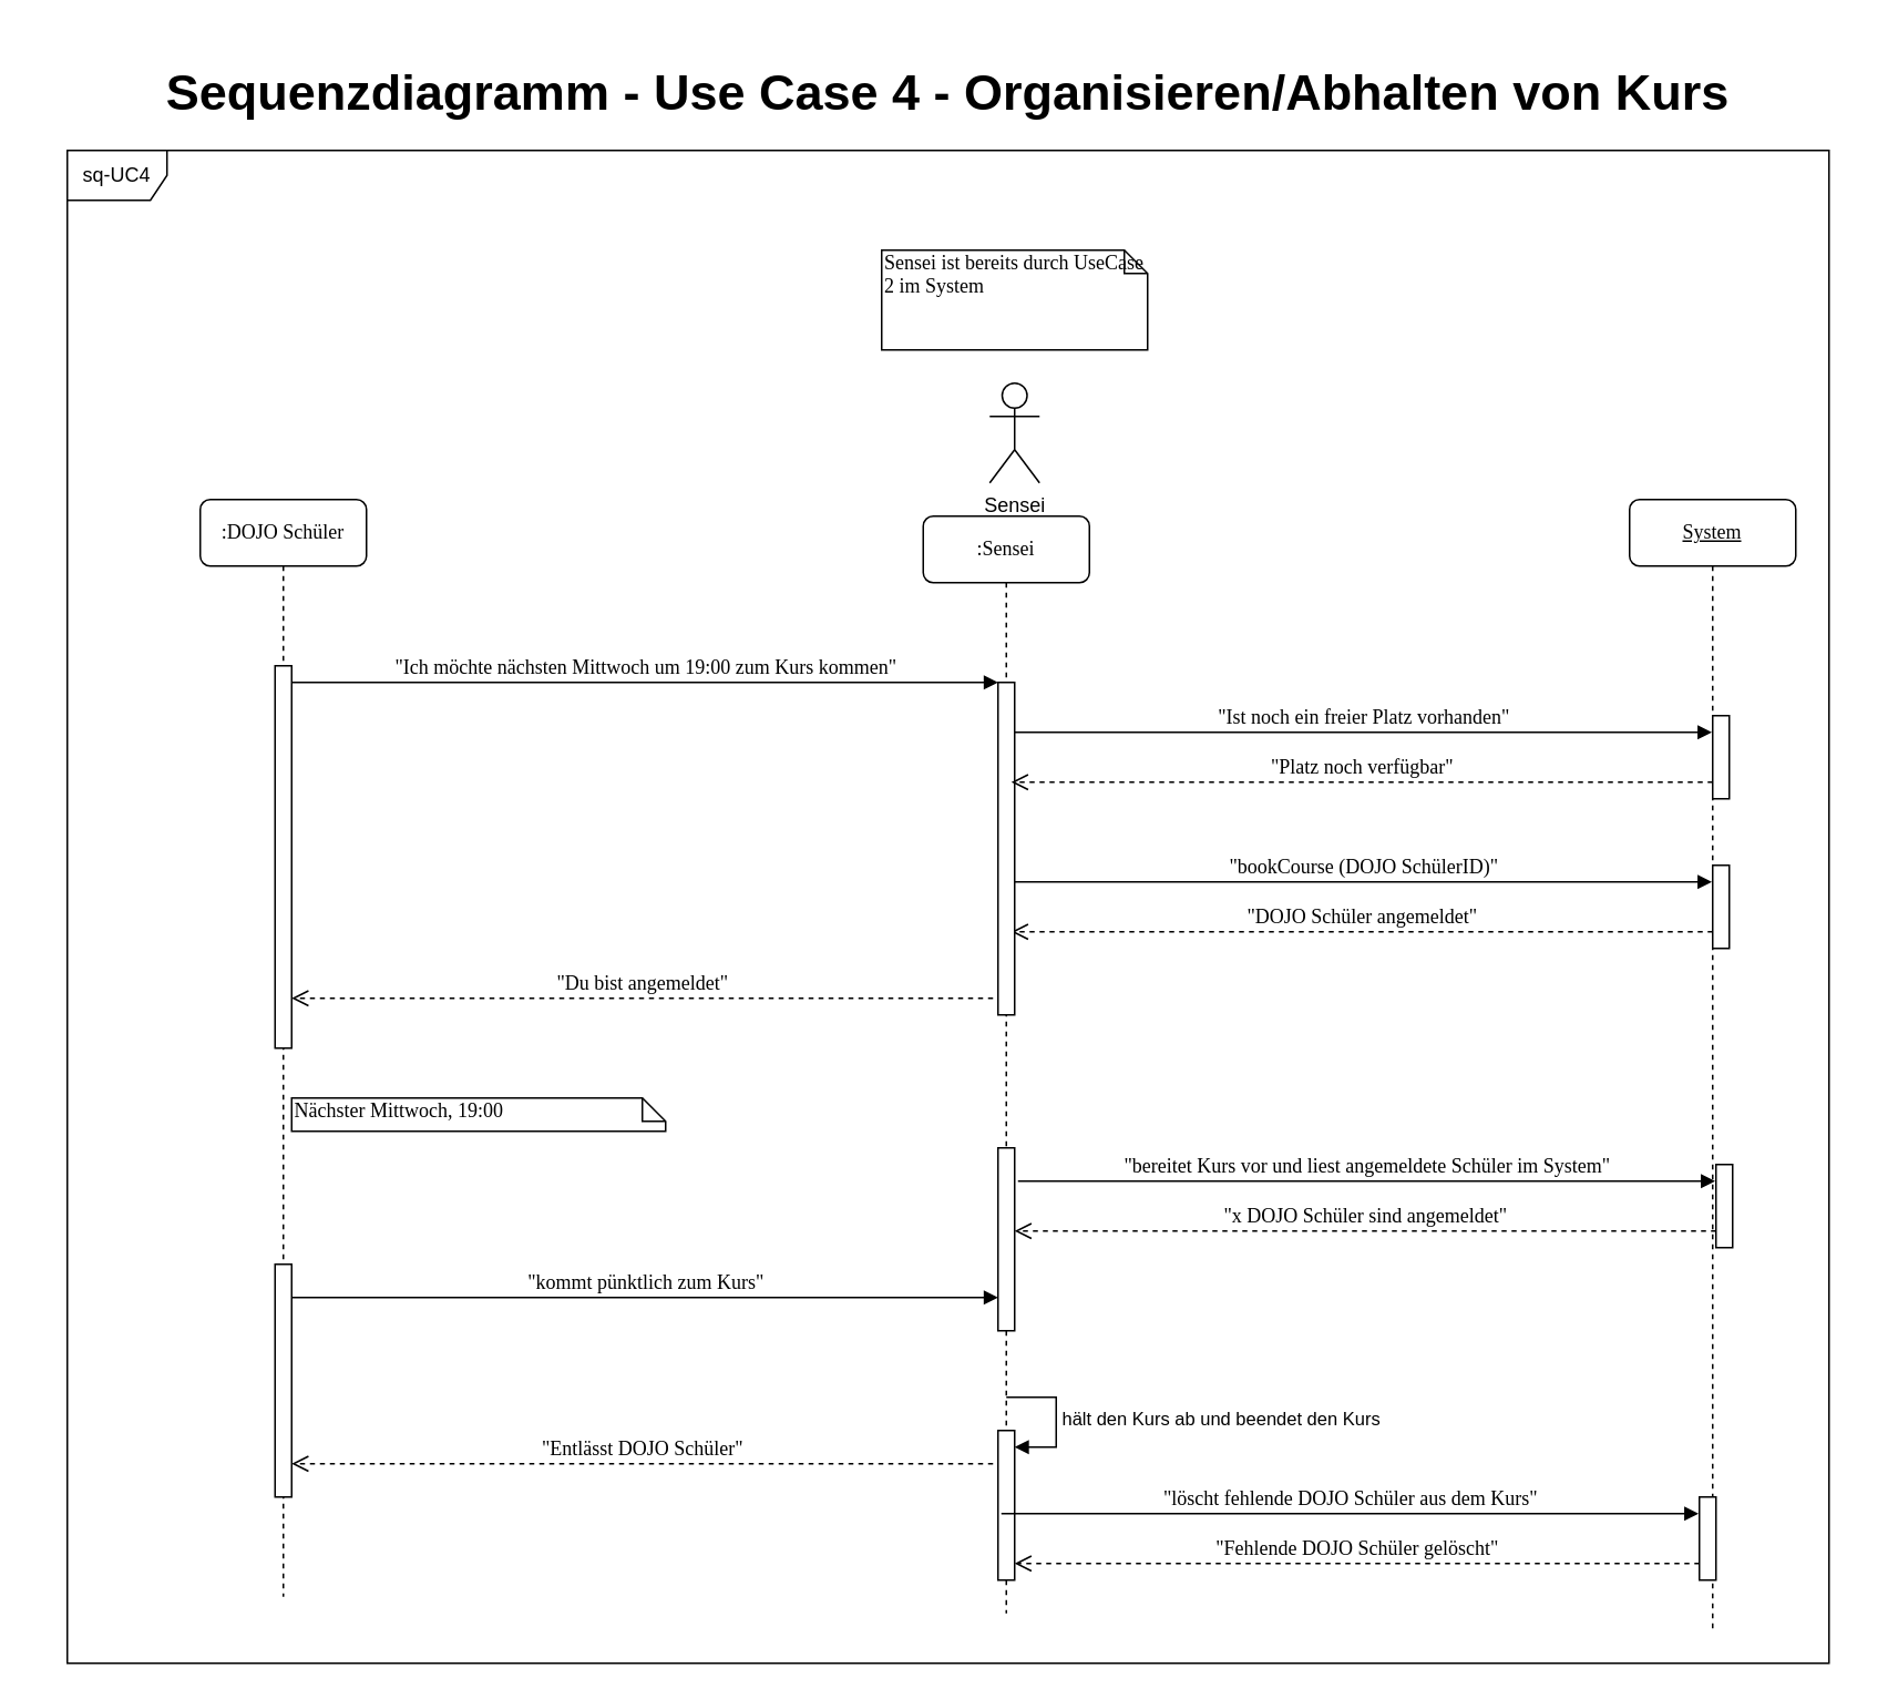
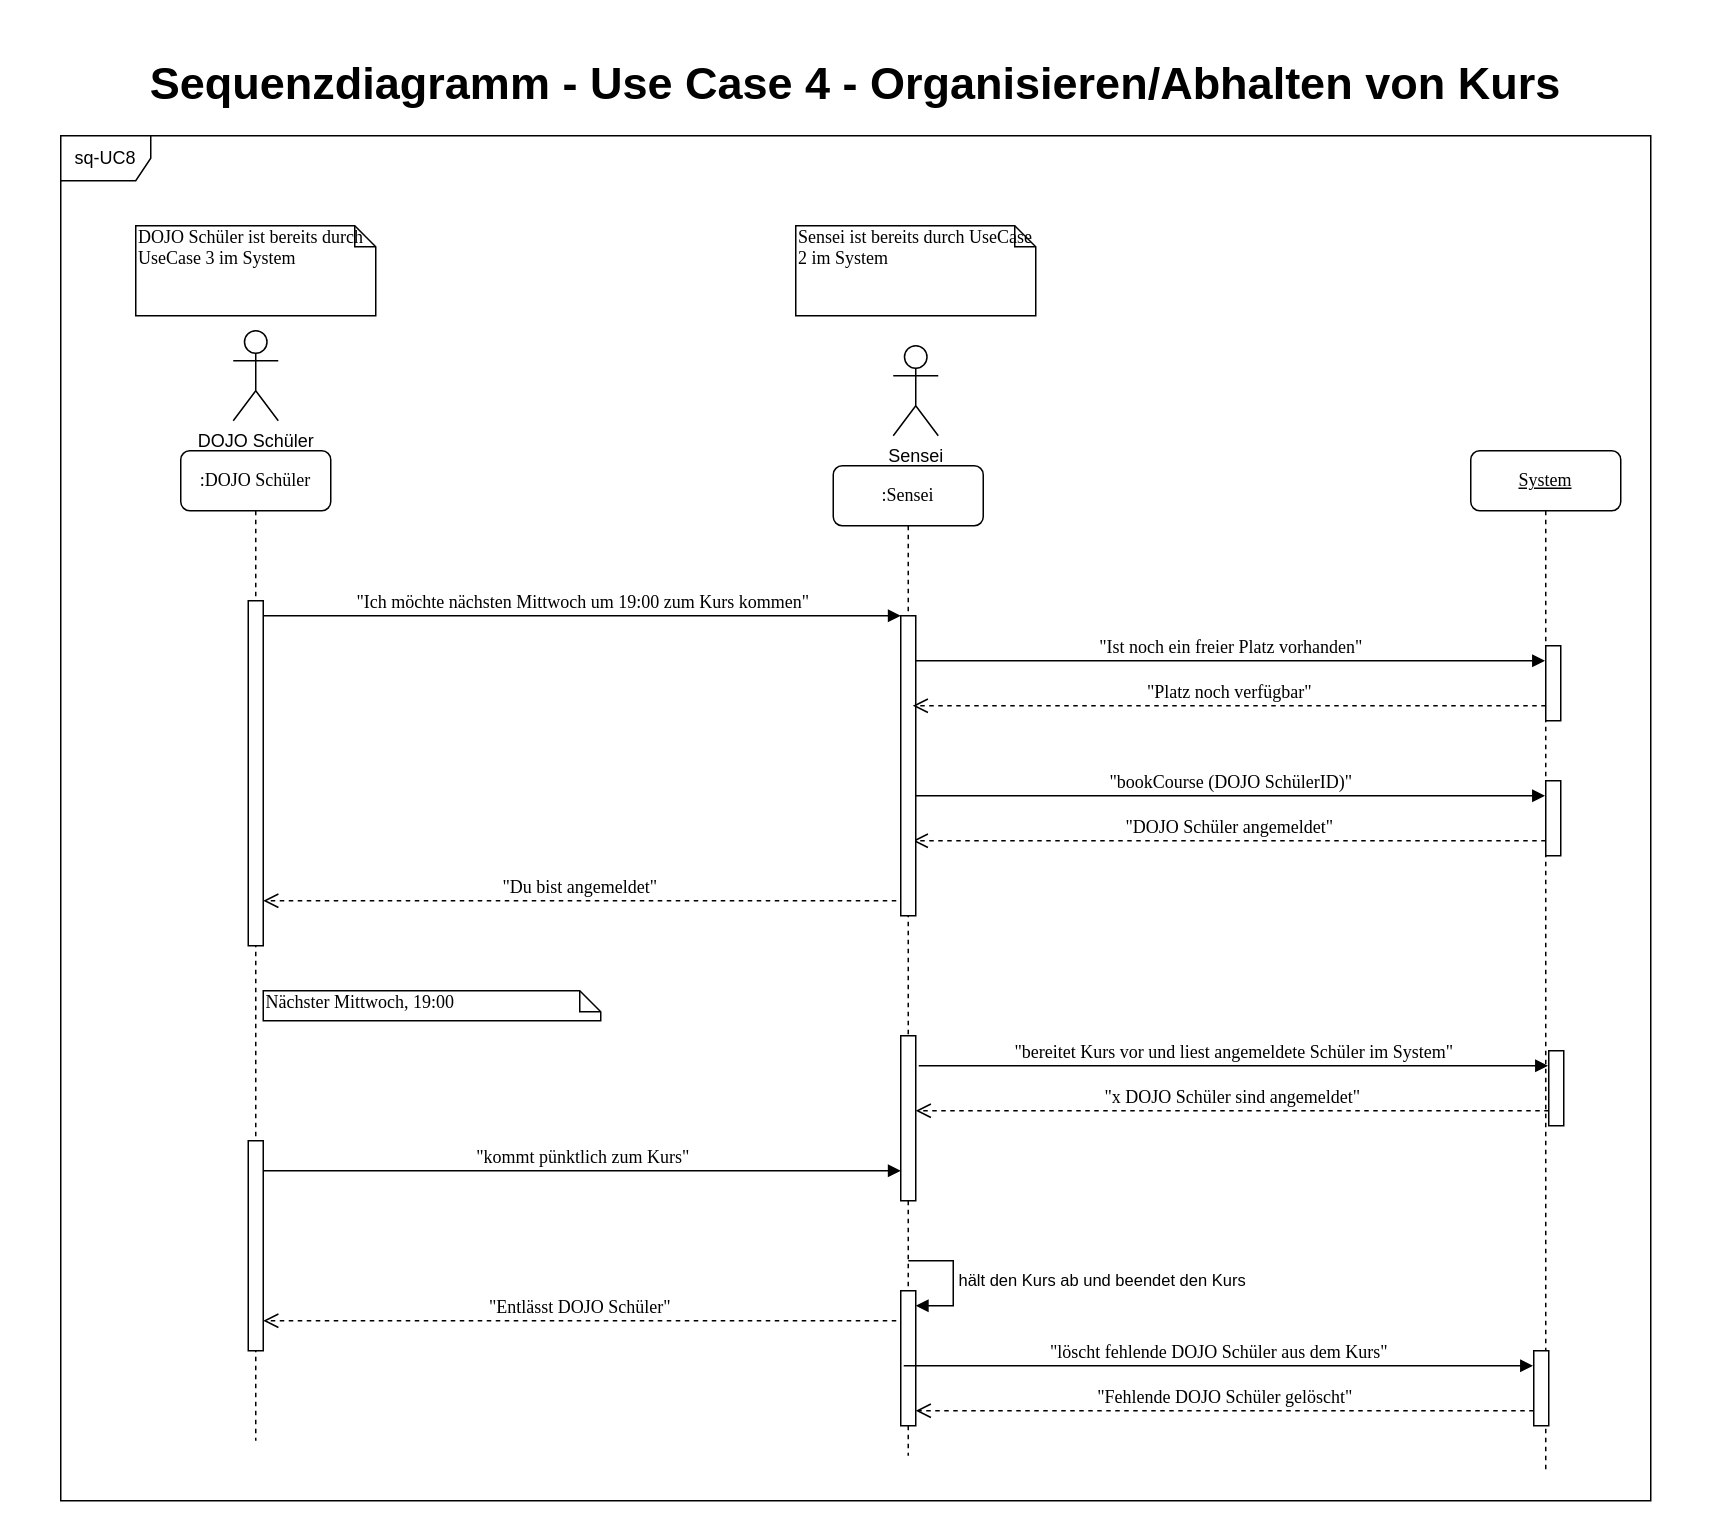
  <mxCell id="0" />
  <mxCell id="1" parent="0" />
  <mxCell id="2" value="&lt;u&gt;System&lt;/u&gt;" style="shape=umlLifeline;perimeter=lifelinePerimeter;whiteSpace=wrap;html=1;container=1;collapsible=0;recursiveResize=0;outlineConnect=0;rounded=1;shadow=0;comic=0;labelBackgroundColor=none;strokeWidth=1;fontFamily=Verdana;fontSize=12;align=center;" parent="1" vertex="1"><mxGeometry x="980" y="300" width="100" height="680" as="geometry" /></mxCell>
  <mxCell id="3" value="" style="html=1;points=[];perimeter=orthogonalPerimeter;rounded=0;shadow=0;comic=0;labelBackgroundColor=none;strokeWidth=1;fontFamily=Verdana;fontSize=12;align=center;" parent="2" vertex="1"><mxGeometry x="50" y="130" width="10" height="50" as="geometry" /></mxCell>
  <mxCell id="4" value="" style="group" parent="2" vertex="1" connectable="0"><mxGeometry x="-372" y="220" width="432" height="50" as="geometry" /></mxCell>
  <mxCell id="5" value="" style="html=1;points=[];perimeter=orthogonalPerimeter;rounded=0;shadow=0;comic=0;labelBackgroundColor=none;strokeWidth=1;fontFamily=Verdana;fontSize=12;align=center;" parent="4" vertex="1"><mxGeometry x="422" width="10" height="50" as="geometry" /></mxCell>
  <mxCell id="6" value="&quot;bookCourse (DOJO SchülerID)&quot;" style="html=1;verticalAlign=bottom;endArrow=block;labelBackgroundColor=none;fontFamily=Verdana;fontSize=12;edgeStyle=elbowEdgeStyle;elbow=vertical;" parent="4" edge="1"><mxGeometry relative="1" as="geometry"><mxPoint x="2" y="10" as="sourcePoint" /><mxPoint x="421.5" y="10" as="targetPoint" /></mxGeometry></mxCell>
  <mxCell id="7" value="&quot;DOJO Schüler angemeldet&quot;" style="html=1;verticalAlign=bottom;endArrow=open;dashed=1;endSize=8;labelBackgroundColor=none;fontFamily=Verdana;fontSize=12;edgeStyle=elbowEdgeStyle;elbow=vertical;entryX=0.8;entryY=0.352;entryDx=0;entryDy=0;entryPerimeter=0;" parent="4" edge="1"><mxGeometry relative="1" as="geometry"><mxPoint y="40.96" as="targetPoint" /><Array as="points"><mxPoint x="367" y="40" /><mxPoint x="397" y="40" /></Array><mxPoint x="422" y="40" as="sourcePoint" /></mxGeometry></mxCell>
  <mxCell id="8" value="&quot;Ich möchte nächsten Mittwoch um 19:00 zum Kurs kommen&quot;" style="html=1;verticalAlign=bottom;endArrow=block;entryX=0;entryY=0;labelBackgroundColor=none;fontFamily=Verdana;fontSize=12;edgeStyle=elbowEdgeStyle;elbow=vertical;" parent="1" target="13" edge="1"><mxGeometry x="0.003" relative="1" as="geometry"><mxPoint x="175" y="410" as="sourcePoint" /><mxPoint as="offset" /></mxGeometry></mxCell>
  <mxCell id="9" value="&quot;Ist noch ein freier Platz vorhanden&quot;" style="html=1;verticalAlign=bottom;endArrow=block;labelBackgroundColor=none;fontFamily=Verdana;fontSize=12;edgeStyle=elbowEdgeStyle;elbow=vertical;" parent="1" edge="1"><mxGeometry relative="1" as="geometry"><mxPoint x="610" y="440" as="sourcePoint" /><mxPoint x="1029.5" y="440" as="targetPoint" /></mxGeometry></mxCell>
  <mxCell id="10" value="Sequenzdiagramm - Use Case 4 - Organisieren/Abhalten von Kurs" style="text;html=1;align=center;verticalAlign=middle;whiteSpace=wrap;rounded=0;fontStyle=1;fontSize=30;" parent="1" vertex="1"><mxGeometry y="20" width="1100" height="70" as="geometry" x="20" /></mxCell>
  <mxCell id="11" value="" style="group" parent="1" vertex="1" connectable="0"><mxGeometry x="530" y="150" width="512" height="820" as="geometry" /></mxCell>
  <mxCell id="12" value=":Sensei" style="shape=umlLifeline;perimeter=lifelinePerimeter;whiteSpace=wrap;html=1;container=1;collapsible=0;recursiveResize=0;outlineConnect=0;rounded=1;shadow=0;comic=0;labelBackgroundColor=none;strokeWidth=1;fontFamily=Verdana;fontSize=12;align=center;" parent="11" vertex="1"><mxGeometry x="25" y="160" width="100" height="660" as="geometry" /></mxCell>
  <mxCell id="13" value="" style="html=1;points=[];perimeter=orthogonalPerimeter;rounded=0;shadow=0;comic=0;labelBackgroundColor=none;strokeWidth=1;fontFamily=Verdana;fontSize=12;align=center;" parent="12" vertex="1"><mxGeometry x="45" y="100" width="10" height="200" as="geometry" /></mxCell>
  <mxCell id="14" value="hält den Kurs ab und beendet den Kurs" style="html=1;align=left;spacingLeft=2;endArrow=block;rounded=0;edgeStyle=orthogonalEdgeStyle;curved=0;rounded=0;" parent="12" target="15" edge="1"><mxGeometry relative="1" as="geometry"><mxPoint x="50" y="530" as="sourcePoint" /><Array as="points"><mxPoint x="80" y="560" /></Array></mxGeometry></mxCell>
  <mxCell id="15" value="" style="html=1;points=[[0,0,0,0,5],[0,1,0,0,-5],[1,0,0,0,5],[1,1,0,0,-5]];perimeter=orthogonalPerimeter;outlineConnect=0;targetShapes=umlLifeline;portConstraint=eastwest;newEdgeStyle={&quot;curved&quot;:0,&quot;rounded&quot;:0};" parent="12" vertex="1"><mxGeometry x="45" y="550" width="10" height="90" as="geometry" /></mxCell>
  <mxCell id="16" value="" style="group" parent="11" vertex="1" connectable="0"><mxGeometry width="160" height="140" as="geometry" /></mxCell>
  <mxCell id="17" value="Sensei" style="shape=umlActor;verticalLabelPosition=bottom;verticalAlign=top;html=1;outlineConnect=0;" parent="16" vertex="1"><mxGeometry x="65" y="80" width="30" height="60" as="geometry" /></mxCell>
  <mxCell id="18" value="Sensei ist bereits durch UseCase 2 im System" style="shape=note;whiteSpace=wrap;html=1;size=14;verticalAlign=top;align=left;spacingTop=-6;rounded=0;shadow=0;comic=0;labelBackgroundColor=none;strokeWidth=1;fontFamily=Verdana;fontSize=12" parent="16" vertex="1"><mxGeometry width="160" height="60" as="geometry" /></mxCell>
  <mxCell id="19" value="" style="html=1;points=[];perimeter=orthogonalPerimeter;rounded=0;shadow=0;comic=0;labelBackgroundColor=none;strokeWidth=1;fontFamily=Verdana;fontSize=12;align=center;" parent="11" vertex="1"><mxGeometry x="70" y="540" width="10" height="110" as="geometry" /></mxCell>
  <mxCell id="20" value="" style="group" parent="11" vertex="1" connectable="0"><mxGeometry x="80" y="550" width="432" height="50" as="geometry" /></mxCell>
  <mxCell id="21" value="" style="html=1;points=[];perimeter=orthogonalPerimeter;rounded=0;shadow=0;comic=0;labelBackgroundColor=none;strokeWidth=1;fontFamily=Verdana;fontSize=12;align=center;" parent="20" vertex="1"><mxGeometry x="422" width="10" height="50" as="geometry" /></mxCell>
  <mxCell id="22" value="&quot;bereitet Kurs vor und liest angemeldete Schüler im System&quot;" style="html=1;verticalAlign=bottom;endArrow=block;labelBackgroundColor=none;fontFamily=Verdana;fontSize=12;edgeStyle=elbowEdgeStyle;elbow=vertical;" parent="20" edge="1"><mxGeometry relative="1" as="geometry"><mxPoint x="2" y="10" as="sourcePoint" /><mxPoint x="421.5" y="10" as="targetPoint" /></mxGeometry></mxCell>
  <mxCell id="23" value="&quot;x DOJO Schüler sind angemeldet&lt;span style=&quot;background-color: initial;&quot;&gt;&quot;&lt;/span&gt;" style="html=1;verticalAlign=bottom;endArrow=open;dashed=1;endSize=8;labelBackgroundColor=none;fontFamily=Verdana;fontSize=12;edgeStyle=elbowEdgeStyle;elbow=vertical;entryX=0.8;entryY=0.352;entryDx=0;entryDy=0;entryPerimeter=0;" parent="20" edge="1"><mxGeometry relative="1" as="geometry"><mxPoint y="40.96" as="targetPoint" /><Array as="points"><mxPoint x="367" y="40" /><mxPoint x="397" y="40" /></Array><mxPoint x="422" y="40" as="sourcePoint" /></mxGeometry></mxCell>
  <mxCell id="24" value="&quot;Platz noch verfügbar&quot;" style="html=1;verticalAlign=bottom;endArrow=open;dashed=1;endSize=8;labelBackgroundColor=none;fontFamily=Verdana;fontSize=12;edgeStyle=elbowEdgeStyle;elbow=vertical;entryX=0.8;entryY=0.352;entryDx=0;entryDy=0;entryPerimeter=0;" parent="1" edge="1"><mxGeometry relative="1" as="geometry"><mxPoint x="608" y="470.96" as="targetPoint" /><Array as="points"><mxPoint x="975" y="470" /><mxPoint x="1005" y="470" /></Array><mxPoint x="1030" y="470" as="sourcePoint" /></mxGeometry></mxCell>
  <mxCell id="25" value="&quot;Du bist angemeldet&quot;" style="html=1;verticalAlign=bottom;endArrow=open;dashed=1;endSize=8;labelBackgroundColor=none;fontFamily=Verdana;fontSize=12;edgeStyle=elbowEdgeStyle;elbow=vertical;entryX=0.8;entryY=0.352;entryDx=0;entryDy=0;entryPerimeter=0;" parent="1" edge="1"><mxGeometry relative="1" as="geometry"><mxPoint x="175" y="600.96" as="targetPoint" /><Array as="points"><mxPoint x="542" y="600" /><mxPoint x="572" y="600" /></Array><mxPoint x="597" y="600" as="sourcePoint" /></mxGeometry></mxCell>
  <mxCell id="26" value="Nächster Mittwoch, 19:00" style="shape=note;whiteSpace=wrap;html=1;size=14;verticalAlign=top;align=left;spacingTop=-6;rounded=0;shadow=0;comic=0;labelBackgroundColor=none;strokeWidth=1;fontFamily=Verdana;fontSize=12" parent="1" vertex="1"><mxGeometry x="175" y="660" width="225" height="20" as="geometry" /></mxCell>
  <mxCell id="27" value="&quot;kommt pünktlich zum Kurs&quot;" style="html=1;verticalAlign=bottom;endArrow=block;entryX=0;entryY=0;labelBackgroundColor=none;fontFamily=Verdana;fontSize=12;edgeStyle=elbowEdgeStyle;elbow=vertical;" parent="1" edge="1"><mxGeometry x="0.003" relative="1" as="geometry"><mxPoint x="175" y="780" as="sourcePoint" /><mxPoint x="600" y="780" as="targetPoint" /><mxPoint as="offset" /></mxGeometry></mxCell>
- <mxCell id="28" value="sq-UC4" style="shape=umlFrame;whiteSpace=wrap;html=1;pointerEvents=0;" parent="1" vertex="1"><mxGeometry x="40" y="90" width="1060" height="910" as="geometry" /></mxCell>
+ <mxCell id="28" value="sq-UC8" style="shape=umlFrame;whiteSpace=wrap;html=1;pointerEvents=0;" parent="1" vertex="1"><mxGeometry x="40" y="90" width="1060" height="910" as="geometry" /></mxCell>
  <mxCell id="29" value="" style="group" parent="1" vertex="1" connectable="0"><mxGeometry x="90" y="140" width="160" height="140" as="geometry" /></mxCell>
+ <mxCell id="30" value="DOJO Schüler" style="shape=umlActor;verticalLabelPosition=bottom;verticalAlign=top;html=1;outlineConnect=0;" parent="29" vertex="1"><mxGeometry x="65" y="80" width="30" height="60" as="geometry" /></mxCell>
+ <mxCell id="31" value="DOJO Schüler ist bereits durch UseCase 3 im System" style="shape=note;whiteSpace=wrap;html=1;size=14;verticalAlign=top;align=left;spacingTop=-6;rounded=0;shadow=0;comic=0;labelBackgroundColor=none;strokeWidth=1;fontFamily=Verdana;fontSize=12" parent="29" vertex="1"><mxGeometry y="10" width="160" height="60" as="geometry" /></mxCell>
  <mxCell id="32" value=":DOJO Schüler" style="shape=umlLifeline;perimeter=lifelinePerimeter;whiteSpace=wrap;html=1;container=0;collapsible=0;recursiveResize=0;outlineConnect=0;rounded=1;shadow=0;comic=0;labelBackgroundColor=none;strokeWidth=1;fontFamily=Verdana;fontSize=12;align=center;" parent="1" vertex="1"><mxGeometry x="120" y="300" width="100" height="660" as="geometry" /></mxCell>
  <mxCell id="33" value="&quot;Entlässt DOJO Schüler&lt;span style=&quot;background-color: initial;&quot;&gt;&quot;&lt;/span&gt;" style="html=1;verticalAlign=bottom;endArrow=open;dashed=1;endSize=8;labelBackgroundColor=none;fontFamily=Verdana;fontSize=12;edgeStyle=elbowEdgeStyle;elbow=vertical;entryX=0.8;entryY=0.352;entryDx=0;entryDy=0;entryPerimeter=0;" parent="1" edge="1"><mxGeometry relative="1" as="geometry"><mxPoint x="175" y="880.96" as="targetPoint" /><Array as="points"><mxPoint x="542" y="880" /><mxPoint x="572" y="880" /></Array><mxPoint x="597" y="880" as="sourcePoint" /></mxGeometry></mxCell>
  <mxCell id="34" value="" style="html=1;points=[];perimeter=orthogonalPerimeter;rounded=0;shadow=0;comic=0;labelBackgroundColor=none;strokeWidth=1;fontFamily=Verdana;fontSize=12;align=center;" parent="1" vertex="1"><mxGeometry x="1022" y="900" width="10" height="50" as="geometry" /></mxCell>
  <mxCell id="35" value="&quot;löscht fehlende DOJO Schüler aus dem Kurs&quot;" style="html=1;verticalAlign=bottom;endArrow=block;labelBackgroundColor=none;fontFamily=Verdana;fontSize=12;edgeStyle=elbowEdgeStyle;elbow=vertical;" parent="1" edge="1"><mxGeometry relative="1" as="geometry"><mxPoint x="602" y="910" as="sourcePoint" /><mxPoint x="1021.5" y="910" as="targetPoint" /></mxGeometry></mxCell>
  <mxCell id="36" value="&quot;Fehlende DOJO Schüler gelöscht&lt;span style=&quot;background-color: initial;&quot;&gt;&quot;&lt;/span&gt;" style="html=1;verticalAlign=bottom;endArrow=open;dashed=1;endSize=8;labelBackgroundColor=none;fontFamily=Verdana;fontSize=12;edgeStyle=elbowEdgeStyle;elbow=vertical;" parent="1" edge="1"><mxGeometry relative="1" as="geometry"><mxPoint x="610" y="940" as="targetPoint" /><Array as="points"><mxPoint x="967" y="940" /><mxPoint x="997" y="940" /></Array><mxPoint x="1022" y="940" as="sourcePoint" /></mxGeometry></mxCell>
  <mxCell id="37" value="" style="html=1;points=[];perimeter=orthogonalPerimeter;rounded=0;shadow=0;comic=0;labelBackgroundColor=none;strokeWidth=1;fontFamily=Verdana;fontSize=12;align=center;" parent="1" vertex="1"><mxGeometry x="165" y="400" width="10" height="230" as="geometry" /></mxCell>
  <mxCell id="38" value="" style="html=1;points=[[0,0,0,0,5],[0,1,0,0,-5],[1,0,0,0,5],[1,1,0,0,-5]];perimeter=orthogonalPerimeter;outlineConnect=0;targetShapes=umlLifeline;portConstraint=eastwest;newEdgeStyle={&quot;curved&quot;:0,&quot;rounded&quot;:0};" parent="1" vertex="1"><mxGeometry x="165" y="760" width="10" height="140" as="geometry" /></mxCell>
